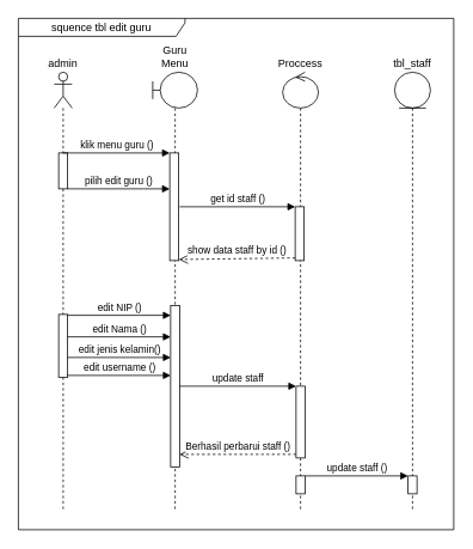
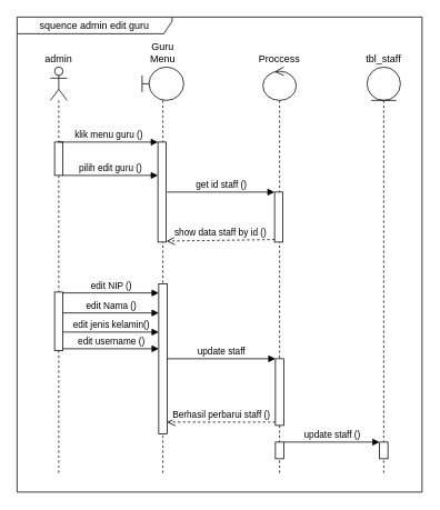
  <mxCell id="0" />
  <mxCell id="1" parent="0" />
  <mxCell id="2" value="Guru Menu" style="shape=umlLifeline;participant=umlBoundary;perimeter=lifelinePerimeter;whiteSpace=wrap;html=1;container=1;collapsible=0;recursiveResize=0;verticalAlign=bottom;spacingTop=36;outlineConnect=0;labelPosition=center;verticalLabelPosition=top;align=center;fontSize=12;" parent="1" vertex="1"><mxGeometry x="170" y="80" width="50" height="490" as="geometry" /></mxCell>
  <mxCell id="3" value="" style="html=1;points=[];perimeter=orthogonalPerimeter;" parent="2" vertex="1"><mxGeometry x="19" y="90" width="10" height="120" as="geometry" /></mxCell>
  <mxCell id="4" value="" style="html=1;points=[];perimeter=orthogonalPerimeter;" parent="2" vertex="1"><mxGeometry x="20" y="260" width="10" height="180" as="geometry" /></mxCell>
  <mxCell id="5" value="Proccess" style="shape=umlLifeline;participant=umlControl;perimeter=lifelinePerimeter;whiteSpace=wrap;html=1;container=1;collapsible=0;recursiveResize=0;verticalAlign=bottom;spacingTop=36;outlineConnect=0;fontSize=12;labelPosition=center;verticalLabelPosition=top;align=center;" parent="1" vertex="1"><mxGeometry x="315" y="80" width="40" height="490" as="geometry" /></mxCell>
  <mxCell id="6" value="" style="html=1;points=[];perimeter=orthogonalPerimeter;" vertex="1" parent="5"><mxGeometry x="15" y="350" width="10" height="80" as="geometry" /></mxCell>
  <mxCell id="7" value="" style="html=1;points=[];perimeter=orthogonalPerimeter;" vertex="1" parent="5"><mxGeometry x="14" y="150" width="10" height="60" as="geometry" /></mxCell>
  <mxCell id="8" value="tbl_staff" style="shape=umlLifeline;participant=umlEntity;perimeter=lifelinePerimeter;whiteSpace=wrap;html=1;container=1;collapsible=0;recursiveResize=0;verticalAlign=bottom;spacingTop=36;outlineConnect=0;fontSize=12;labelPosition=center;verticalLabelPosition=top;align=center;" parent="1" vertex="1"><mxGeometry x="440" y="80" width="40" height="490" as="geometry" /></mxCell>
  <mxCell id="9" value="" style="html=1;points=[];perimeter=orthogonalPerimeter;" parent="8" vertex="1"><mxGeometry x="15" y="450" width="10" height="20" as="geometry" /></mxCell>
  <mxCell id="10" value="admin" style="shape=umlLifeline;participant=umlActor;perimeter=lifelinePerimeter;whiteSpace=wrap;html=1;container=1;collapsible=0;recursiveResize=0;verticalAlign=bottom;spacingTop=36;outlineConnect=0;fontSize=12;labelPosition=center;verticalLabelPosition=top;align=center;" parent="1" vertex="1"><mxGeometry x="60" y="80" width="20" height="490" as="geometry" /></mxCell>
  <mxCell id="11" value="" style="html=1;points=[];perimeter=orthogonalPerimeter;fontSize=12;" parent="10" vertex="1"><mxGeometry x="5" y="90" width="10" height="40" as="geometry" /></mxCell>
  <mxCell id="12" value="" style="html=1;points=[];perimeter=orthogonalPerimeter;" vertex="1" parent="10"><mxGeometry x="5" y="270" width="10" height="70" as="geometry" /></mxCell>
  <mxCell id="13" value="klik menu guru ()" style="html=1;verticalAlign=bottom;endArrow=block;entryX=0;entryY=0;rounded=0;" parent="1" source="10" target="3" edge="1"><mxGeometry relative="1" as="geometry"><mxPoint x="80" y="170" as="sourcePoint" /></mxGeometry></mxCell>
  <mxCell id="14" value="pilih edit guru ()" style="html=1;verticalAlign=bottom;endArrow=block;rounded=0;" parent="1" source="11" target="3" edge="1"><mxGeometry relative="1" as="geometry"><mxPoint x="120" y="240" as="sourcePoint" /><Array as="points"><mxPoint x="160" y="210" /></Array></mxGeometry></mxCell>
  <mxCell id="15" value="update staff ()" style="html=1;verticalAlign=bottom;endArrow=block;entryX=0;entryY=0;rounded=0;" parent="1" source="25" target="9" edge="1"><mxGeometry relative="1" as="geometry"><mxPoint x="485" y="360" as="sourcePoint" /></mxGeometry></mxCell>
- <mxCell id="16" value="squence tbl edit guru" style="shape=umlFrame;whiteSpace=wrap;html=1;width=186;height=20;" parent="1" vertex="1"><mxGeometry x="20" y="20" width="486" height="570" as="geometry" /></mxCell>
+ <mxCell id="16" value="squence admin edit guru" style="shape=umlFrame;whiteSpace=wrap;html=1;width=186;height=20;" parent="1" vertex="1"><mxGeometry x="20" y="20" width="486" height="570" as="geometry" /></mxCell>
  <mxCell id="17" value="edit NIP ()" style="html=1;verticalAlign=bottom;endArrow=block;rounded=0;" edge="1" parent="1"><mxGeometry width="80" relative="1" as="geometry"><mxPoint x="75" y="351" as="sourcePoint" /><mxPoint x="190" y="351" as="targetPoint" /></mxGeometry></mxCell>
  <mxCell id="18" value="edit Nama ()" style="html=1;verticalAlign=bottom;endArrow=block;rounded=0;" edge="1" parent="1"><mxGeometry width="80" relative="1" as="geometry"><mxPoint x="75" y="375" as="sourcePoint" /><mxPoint x="190" y="375" as="targetPoint" /></mxGeometry></mxCell>
  <mxCell id="19" value="edit jenis kelamin()" style="html=1;verticalAlign=bottom;endArrow=block;rounded=0;" edge="1" parent="1"><mxGeometry width="80" relative="1" as="geometry"><mxPoint x="75" y="398" as="sourcePoint" /><mxPoint x="190" y="398" as="targetPoint" /></mxGeometry></mxCell>
  <mxCell id="20" value="edit username ()" style="html=1;verticalAlign=bottom;endArrow=block;rounded=0;" edge="1" parent="1"><mxGeometry width="80" relative="1" as="geometry"><mxPoint x="75" y="418" as="sourcePoint" /><mxPoint x="190" y="418" as="targetPoint" /></mxGeometry></mxCell>
  <mxCell id="21" value="update staff" style="html=1;verticalAlign=bottom;endArrow=block;entryX=0;entryY=0;rounded=0;" edge="1" target="6" parent="1"><mxGeometry relative="1" as="geometry"><mxPoint x="200" y="430" as="sourcePoint" /></mxGeometry></mxCell>
  <mxCell id="22" value="Berhasil perbarui staff ()" style="html=1;verticalAlign=bottom;endArrow=open;dashed=1;endSize=8;exitX=0;exitY=0.95;rounded=0;" edge="1" source="6" parent="1" target="4"><mxGeometry relative="1" as="geometry"><mxPoint x="200" y="500" as="targetPoint" /></mxGeometry></mxCell>
  <mxCell id="23" value="get id staff ()" style="html=1;verticalAlign=bottom;endArrow=block;entryX=0;entryY=0;rounded=0;" edge="1" target="7" parent="1"><mxGeometry relative="1" as="geometry"><mxPoint x="200" y="230" as="sourcePoint" /></mxGeometry></mxCell>
  <mxCell id="24" value="show data staff by id ()" style="html=1;verticalAlign=bottom;endArrow=open;dashed=1;endSize=8;exitX=0;exitY=0.95;rounded=0;entryX=1.029;entryY=0.99;entryDx=0;entryDy=0;entryPerimeter=0;" edge="1" source="7" parent="1" target="3"><mxGeometry relative="1" as="geometry"><mxPoint x="259" y="306" as="targetPoint" /></mxGeometry></mxCell>
  <mxCell id="25" value="" style="html=1;points=[];perimeter=orthogonalPerimeter;" parent="1" vertex="1"><mxGeometry x="330" y="530" width="10" height="20" as="geometry" /></mxCell>
